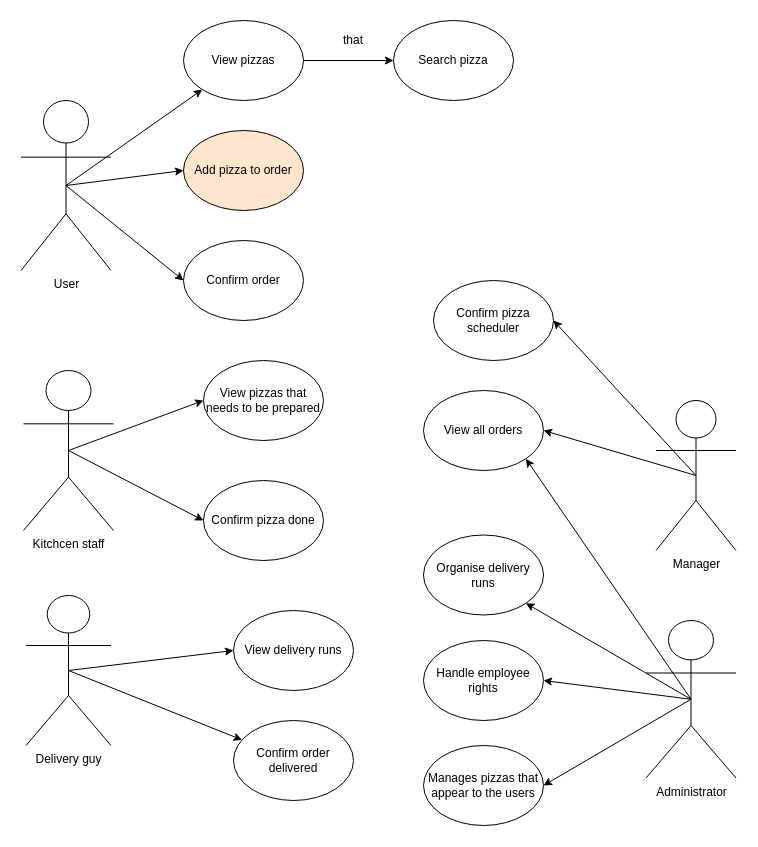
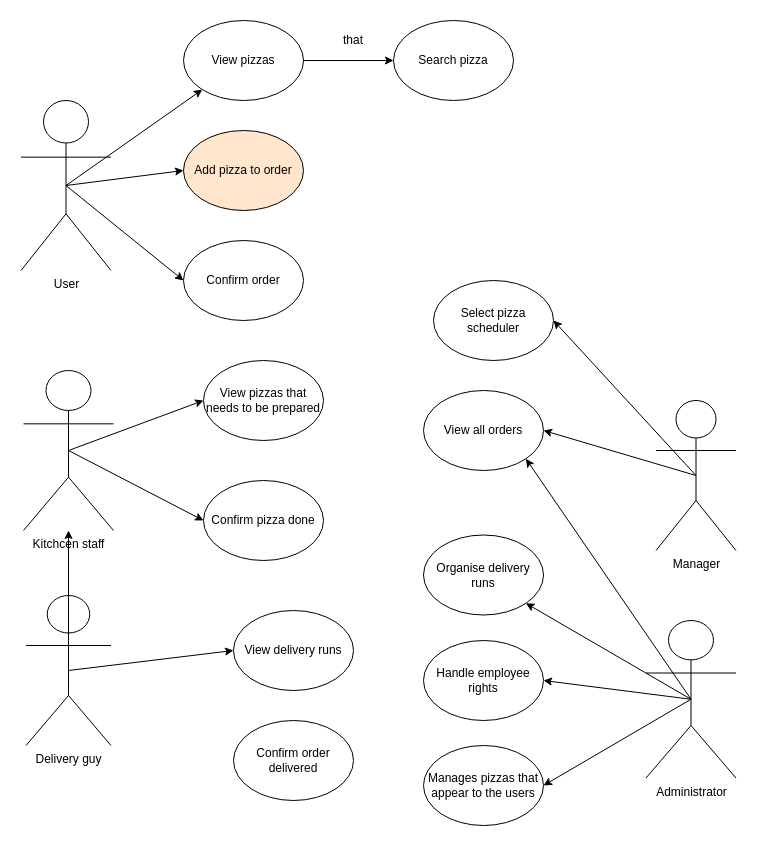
  <mxCell id="0" />
  <mxCell id="1" parent="0" />
  <mxCell id="2" value="&lt;div&gt;User&lt;/div&gt;&lt;div&gt;&lt;br&gt;&lt;/div&gt;" style="shape=umlActor;verticalLabelPosition=bottom;labelBackgroundColor=#ffffff;verticalAlign=top;html=1;outlineConnect=0;" parent="1" vertex="1"><mxGeometry x="20.5" y="100" width="90" height="170" as="geometry" /></mxCell>
  <mxCell id="3" value="Confirm order" style="ellipse;whiteSpace=wrap;html=1;" parent="1" vertex="1"><mxGeometry x="183" y="240" width="120" height="80" as="geometry" /></mxCell>
  <mxCell id="4" value="Search pizza" style="ellipse;whiteSpace=wrap;html=1;" parent="1" vertex="1"><mxGeometry x="393" y="20" width="120" height="80" as="geometry" /></mxCell>
  <mxCell id="5" value="" style="endArrow=classic;html=1;exitX=0.5;exitY=0.5;exitDx=0;exitDy=0;exitPerimeter=0;" parent="1" source="2" target="18" edge="1"><mxGeometry width="50" height="50" relative="1" as="geometry"><mxPoint x="253" y="320" as="sourcePoint" /><mxPoint x="303" y="270" as="targetPoint" /></mxGeometry></mxCell>
  <mxCell id="6" value="&lt;div&gt;Kitchcen staff&lt;/div&gt;" style="shape=umlActor;verticalLabelPosition=bottom;labelBackgroundColor=#ffffff;verticalAlign=top;html=1;outlineConnect=0;" parent="1" vertex="1"><mxGeometry x="23" y="370" width="90" height="160" as="geometry" /></mxCell>
  <mxCell id="7" value="" style="endArrow=classic;html=1;exitX=0.5;exitY=0.5;exitDx=0;exitDy=0;exitPerimeter=0;entryX=0;entryY=0.5;entryDx=0;entryDy=0;" parent="1" source="6" target="33" edge="1"><mxGeometry width="50" height="50" relative="1" as="geometry"><mxPoint x="243" y="430" as="sourcePoint" /><mxPoint x="143" y="440" as="targetPoint" /></mxGeometry></mxCell>
  <mxCell id="8" value="View all orders" style="ellipse;whiteSpace=wrap;html=1;" parent="1" vertex="1"><mxGeometry x="423" y="390" width="120" height="80" as="geometry" /></mxCell>
  <mxCell id="9" value="Manager" style="shape=umlActor;verticalLabelPosition=bottom;labelBackgroundColor=#ffffff;verticalAlign=top;html=1;outlineConnect=0;" parent="1" vertex="1"><mxGeometry x="655.5" y="400" width="80" height="150" as="geometry" /></mxCell>
- <mxCell id="10" value="Confirm pizza &lt;br&gt;&lt;div&gt;scheduler&lt;/div&gt;" style="ellipse;whiteSpace=wrap;html=1;" parent="1" vertex="1"><mxGeometry x="433" y="280" width="120" height="80" as="geometry" /></mxCell>
+ <mxCell id="10" value="Select pizza &lt;br&gt;&lt;div&gt;scheduler&lt;/div&gt;" style="ellipse;whiteSpace=wrap;html=1;" parent="1" vertex="1"><mxGeometry x="433" y="280" width="120" height="80" as="geometry" /></mxCell>
  <mxCell id="11" value="&lt;div&gt;Delivery guy&lt;/div&gt;" style="shape=umlActor;verticalLabelPosition=bottom;labelBackgroundColor=#ffffff;verticalAlign=top;html=1;outlineConnect=0;" parent="1" vertex="1"><mxGeometry x="25.5" y="595" width="85" height="150" as="geometry" /></mxCell>
  <mxCell id="12" value="View delivery runs" style="ellipse;whiteSpace=wrap;html=1;" parent="1" vertex="1"><mxGeometry x="233" y="610" width="120" height="80" as="geometry" /></mxCell>
  <mxCell id="13" value="Add pizza to order" style="ellipse;whiteSpace=wrap;html=1;fillColor=#ffe6cc;" parent="1" vertex="1"><mxGeometry x="183" y="130" width="120" height="80" as="geometry" /></mxCell>
  <mxCell id="14" value="" style="endArrow=classic;html=1;exitX=0.5;exitY=0.5;exitDx=0;exitDy=0;exitPerimeter=0;entryX=0;entryY=0.5;entryDx=0;entryDy=0;" parent="1" source="2" target="13" edge="1"><mxGeometry width="50" height="50" relative="1" as="geometry"><mxPoint x="233" y="80" as="sourcePoint" /><mxPoint x="283" y="30" as="targetPoint" /></mxGeometry></mxCell>
  <mxCell id="15" value="Organise delivery runs " style="ellipse;whiteSpace=wrap;html=1;" parent="1" vertex="1"><mxGeometry x="423" y="534.5" width="120" height="80" as="geometry" /></mxCell>
  <mxCell id="16" value="" style="endArrow=classic;html=1;entryX=1;entryY=0.5;entryDx=0;entryDy=0;exitX=0.5;exitY=0.5;exitDx=0;exitDy=0;exitPerimeter=0;" parent="1" source="9" target="8" edge="1"><mxGeometry width="50" height="50" relative="1" as="geometry"><mxPoint x="513" y="400" as="sourcePoint" /><mxPoint x="563" y="350" as="targetPoint" /></mxGeometry></mxCell>
  <mxCell id="17" value="" style="endArrow=classic;html=1;entryX=1;entryY=0.5;entryDx=0;entryDy=0;exitX=0.5;exitY=0.5;exitDx=0;exitDy=0;exitPerimeter=0;" parent="1" source="9" target="10" edge="1"><mxGeometry width="50" height="50" relative="1" as="geometry"><mxPoint x="513" y="460" as="sourcePoint" /><mxPoint x="563" y="410" as="targetPoint" /></mxGeometry></mxCell>
  <mxCell id="18" value="View pizzas" style="ellipse;whiteSpace=wrap;html=1;" parent="1" vertex="1"><mxGeometry x="183" y="20" width="120" height="80" as="geometry" /></mxCell>
  <mxCell id="19" value="" style="endArrow=classic;html=1;exitX=1;exitY=0.5;exitDx=0;exitDy=0;entryX=0;entryY=0.5;entryDx=0;entryDy=0;" parent="1" source="18" target="4" edge="1"><mxGeometry width="50" height="50" relative="1" as="geometry"><mxPoint x="353" y="140" as="sourcePoint" /><mxPoint x="403" y="90" as="targetPoint" /></mxGeometry></mxCell>
  <mxCell id="20" value="that" style="text;html=1;strokeColor=none;fillColor=none;align=center;verticalAlign=middle;whiteSpace=wrap;rounded=0;" parent="1" vertex="1"><mxGeometry x="333" y="30" width="40" height="20" as="geometry" /></mxCell>
  <mxCell id="21" value="Confirm pizza done" style="ellipse;whiteSpace=wrap;html=1;" parent="1" vertex="1"><mxGeometry x="203" y="480" width="120" height="80" as="geometry" /></mxCell>
  <mxCell id="22" value="" style="endArrow=classic;html=1;exitX=0.5;exitY=0.5;exitDx=0;exitDy=0;exitPerimeter=0;entryX=0;entryY=0.5;entryDx=0;entryDy=0;" parent="1" source="6" target="21" edge="1"><mxGeometry width="50" height="50" relative="1" as="geometry"><mxPoint x="353" y="440" as="sourcePoint" /><mxPoint x="403" y="390" as="targetPoint" /></mxGeometry></mxCell>
  <mxCell id="23" value="Confirm order delivered" style="ellipse;whiteSpace=wrap;html=1;" parent="1" vertex="1"><mxGeometry x="233" y="720" width="120" height="80" as="geometry" /></mxCell>
- <mxCell id="24" value="" style="endArrow=classic;html=1;exitX=0.5;exitY=0.5;exitDx=0;exitDy=0;exitPerimeter=0;" parent="1" source="11" target="23" edge="1"><mxGeometry width="50" height="50" relative="1" as="geometry"><mxPoint x="593" y="710" as="sourcePoint" /><mxPoint x="403" y="490" as="targetPoint" /></mxGeometry></mxCell>
+ <mxCell id="24" value="" style="endArrow=classic;html=1;exitX=0.5;exitY=0.5;exitDx=0;exitDy=0;exitPerimeter=0;" parent="1" source="11" target="6" edge="1"><mxGeometry width="50" height="50" relative="1" as="geometry"><mxPoint x="593" y="710" as="sourcePoint" /><mxPoint x="403" y="490" as="targetPoint" /></mxGeometry></mxCell>
  <mxCell id="25" value="Administrator" style="shape=umlActor;verticalLabelPosition=bottom;labelBackgroundColor=#ffffff;verticalAlign=top;html=1;outlineConnect=0;" vertex="1" parent="1"><mxGeometry x="645.5" y="620" width="90" height="157.5" as="geometry" /></mxCell>
  <mxCell id="26" value="" style="endArrow=classic;html=1;exitX=0.5;exitY=0.5;exitDx=0;exitDy=0;exitPerimeter=0;entryX=0;entryY=0.5;entryDx=0;entryDy=0;" edge="1" parent="1" source="2" target="3"><mxGeometry width="50" height="50" relative="1" as="geometry"><mxPoint x="363" y="310" as="sourcePoint" /><mxPoint x="413" y="260" as="targetPoint" /></mxGeometry></mxCell>
  <mxCell id="27" value="" style="endArrow=classic;html=1;exitX=0.5;exitY=0.5;exitDx=0;exitDy=0;exitPerimeter=0;entryX=1;entryY=1;entryDx=0;entryDy=0;" edge="1" parent="1" source="25" target="15"><mxGeometry width="50" height="50" relative="1" as="geometry"><mxPoint x="363" y="610" as="sourcePoint" /><mxPoint x="413" y="560" as="targetPoint" /></mxGeometry></mxCell>
  <mxCell id="28" value="Handle employee rights" style="ellipse;whiteSpace=wrap;html=1;" vertex="1" parent="1"><mxGeometry x="423" y="640" width="120" height="80" as="geometry" /></mxCell>
  <mxCell id="29" value="Manages pizzas that appear to the users" style="ellipse;whiteSpace=wrap;html=1;" vertex="1" parent="1"><mxGeometry x="423" y="745" width="120" height="80" as="geometry" /></mxCell>
  <mxCell id="30" value="" style="endArrow=classic;html=1;entryX=1;entryY=0.5;entryDx=0;entryDy=0;exitX=0.5;exitY=0.5;exitDx=0;exitDy=0;exitPerimeter=0;" edge="1" parent="1" source="25" target="28"><mxGeometry width="50" height="50" relative="1" as="geometry"><mxPoint x="363" y="510" as="sourcePoint" /><mxPoint x="413" y="460" as="targetPoint" /></mxGeometry></mxCell>
  <mxCell id="31" value="" style="endArrow=classic;html=1;exitX=0.5;exitY=0.5;exitDx=0;exitDy=0;exitPerimeter=0;entryX=1;entryY=0.5;entryDx=0;entryDy=0;" edge="1" parent="1" source="25" target="29"><mxGeometry width="50" height="50" relative="1" as="geometry"><mxPoint x="363" y="510" as="sourcePoint" /><mxPoint x="413" y="460" as="targetPoint" /></mxGeometry></mxCell>
  <mxCell id="32" value="" style="endArrow=classic;html=1;exitX=0.5;exitY=0.5;exitDx=0;exitDy=0;exitPerimeter=0;entryX=1;entryY=1;entryDx=0;entryDy=0;" edge="1" parent="1" source="25" target="8"><mxGeometry width="50" height="50" relative="1" as="geometry"><mxPoint x="363" y="510" as="sourcePoint" /><mxPoint x="413" y="460" as="targetPoint" /></mxGeometry></mxCell>
  <mxCell id="33" value="View pizzas that needs to be prepared" style="ellipse;whiteSpace=wrap;html=1;" vertex="1" parent="1"><mxGeometry x="203" y="360" width="120" height="80" as="geometry" /></mxCell>
  <mxCell id="34" value="" style="endArrow=classic;html=1;entryX=0;entryY=0.5;entryDx=0;entryDy=0;exitX=0.5;exitY=0.5;exitDx=0;exitDy=0;exitPerimeter=0;" edge="1" parent="1" source="11" target="12"><mxGeometry width="50" height="50" relative="1" as="geometry"><mxPoint x="73" y="670" as="sourcePoint" /><mxPoint x="413" y="440" as="targetPoint" /></mxGeometry></mxCell>
